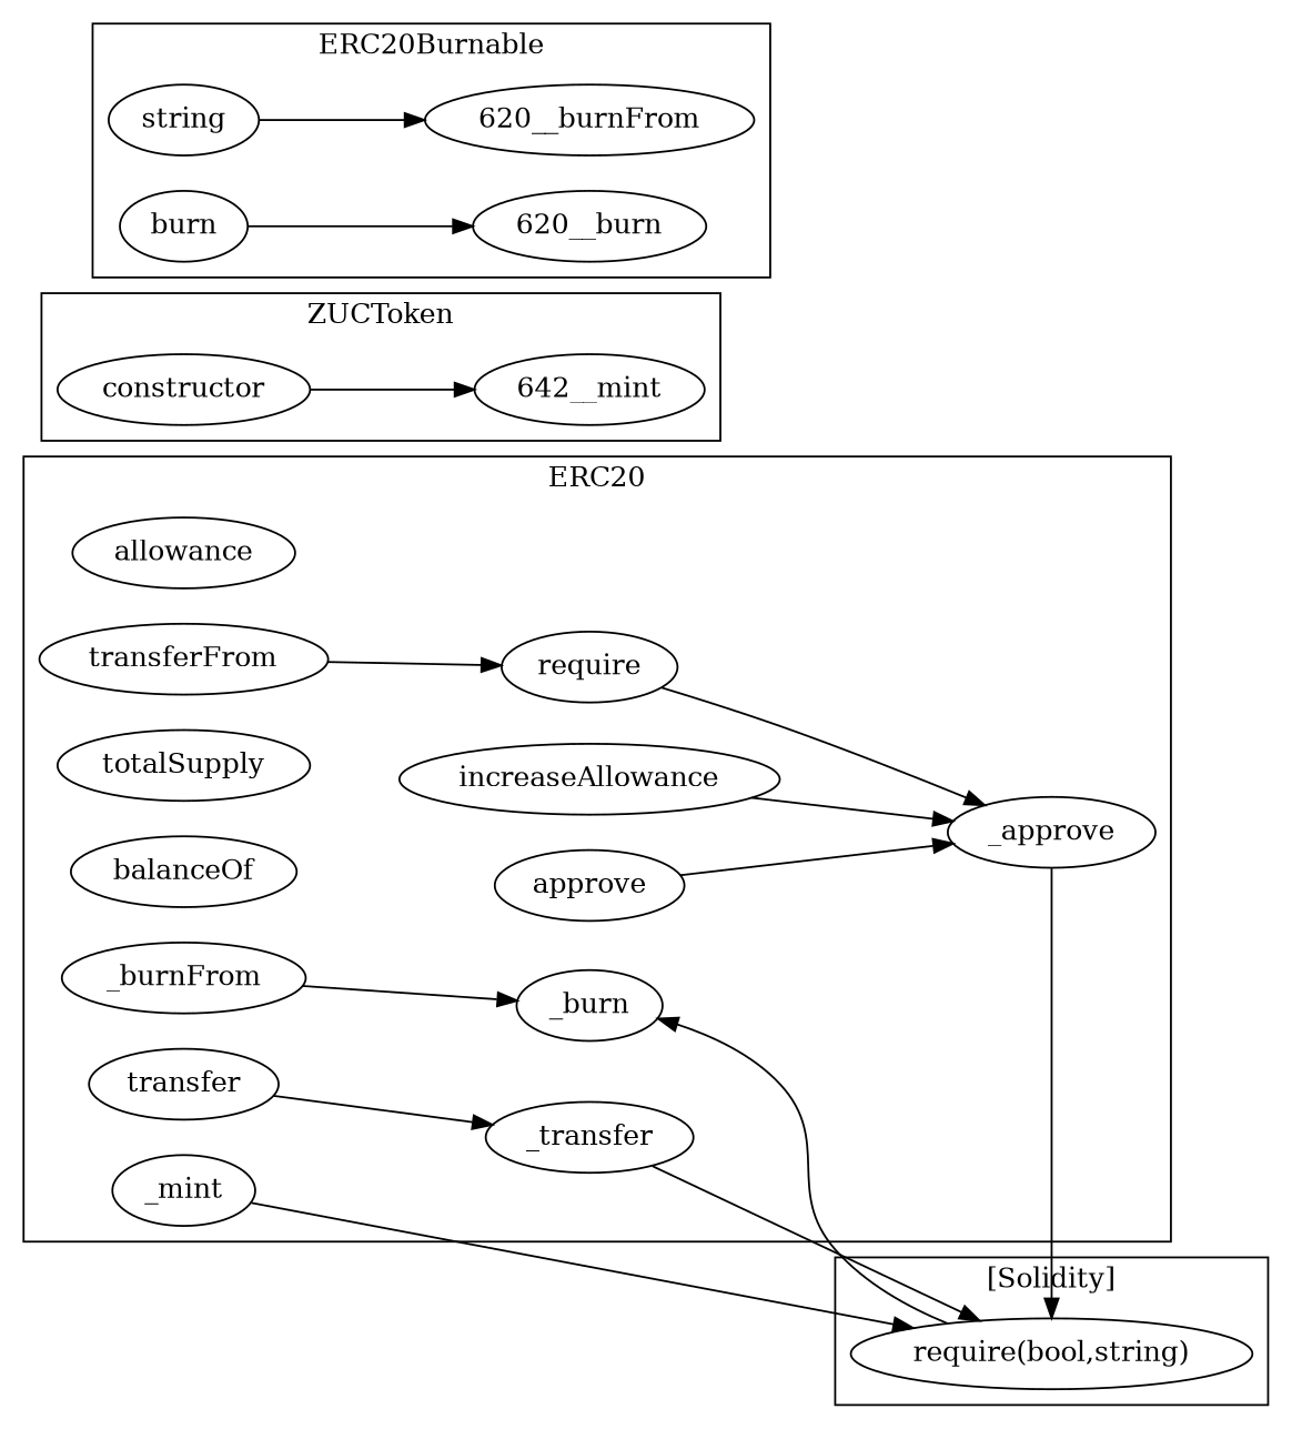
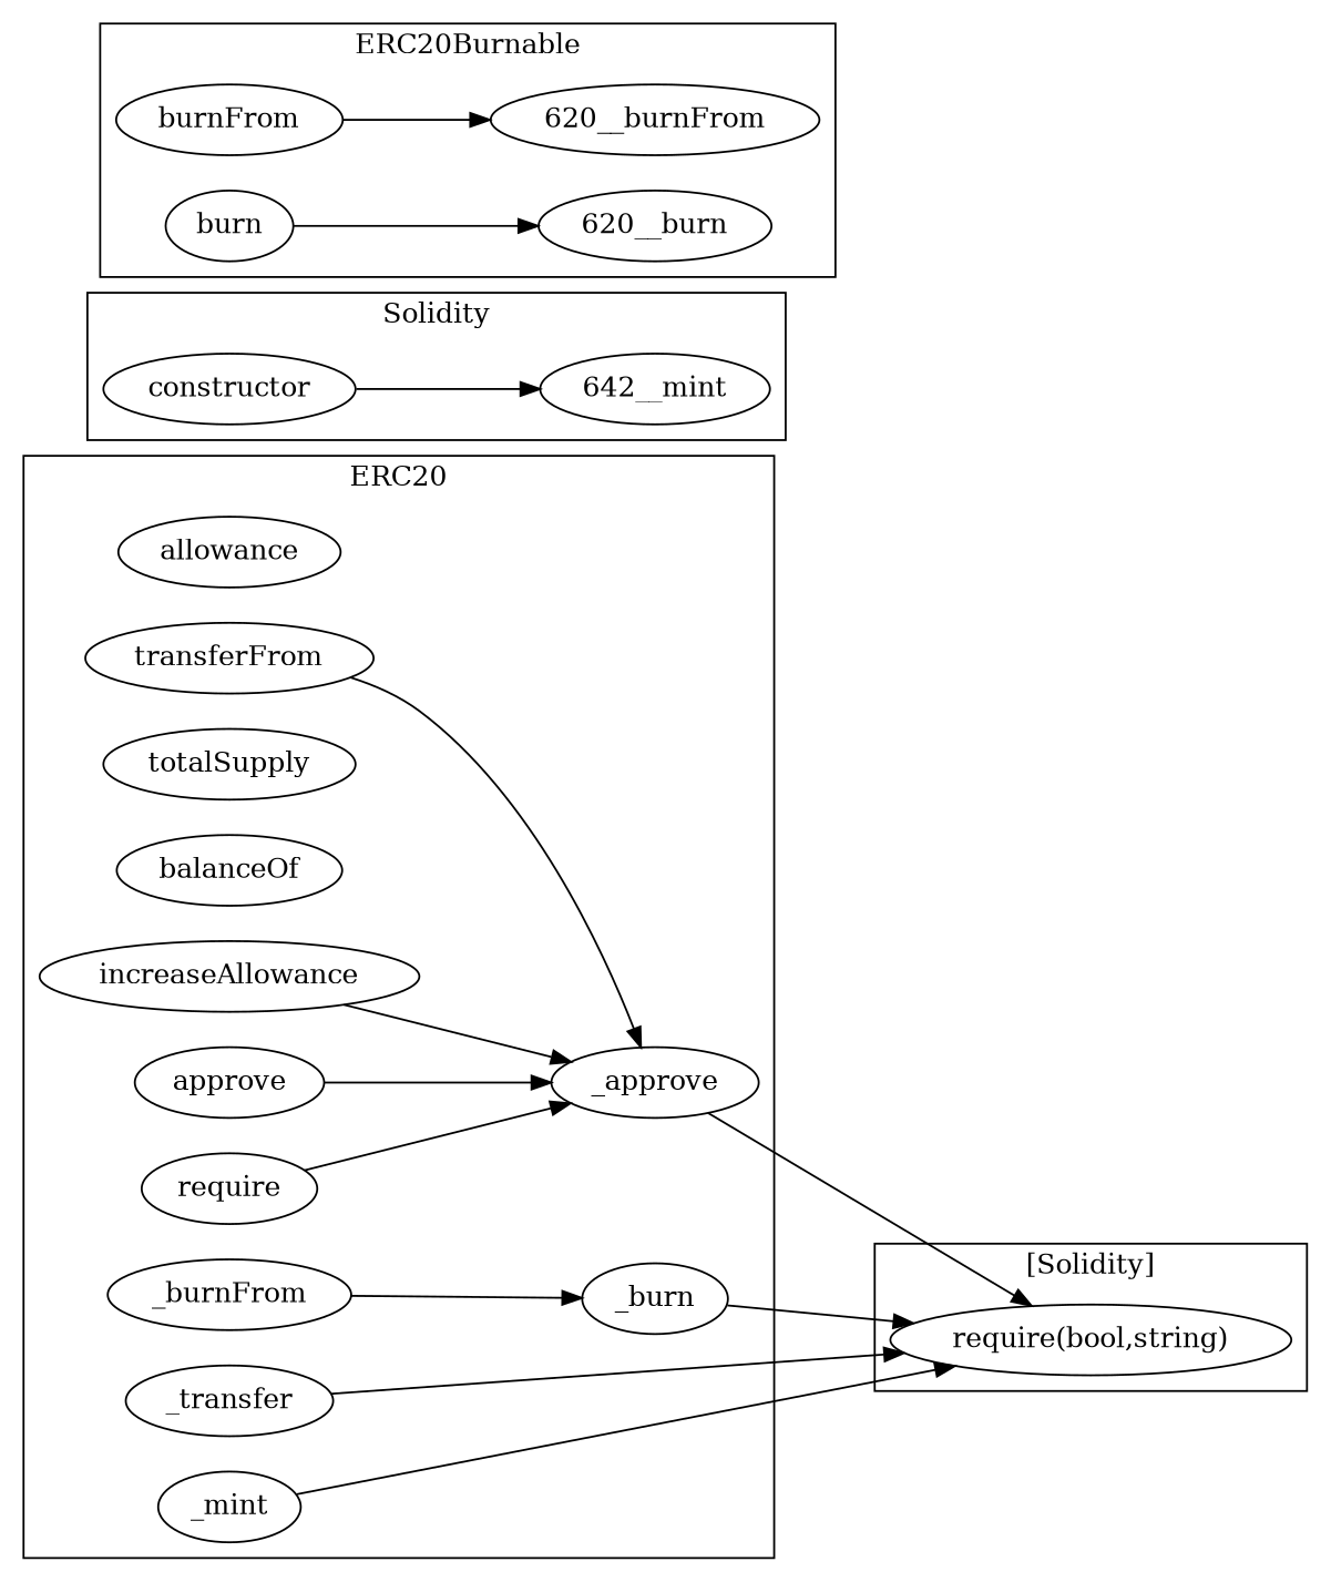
  strict digraph {
    rankdir=LR
    n1 [label=allowance]
    n2 [label=_burn]
    n3 [label=_approve]
-   n4 [label=transfer]
    n5 [label=_transfer]
    n6 [label=totalSupply]
    n7 [label=balanceOf]
    n8 [label=approve]
    n9 [label=require]
    n10 [label=_mint]
    n11 [label=_burnFrom]
    n12 [label=transferFrom]
    n13 [label=increaseAllowance]
    n14 [label=constructor]
    "642__mint"
-   n16 [label=string]
+   n16 [label=burnFrom]
    "620__burnFrom"
    n18 [label=burn]
    "620__burn"
    "require(bool,string)"
    subgraph cluster_1 {
      label=ERC20
      n1
      n2
      n3
-     n4
      n5
      n6
      n7
      n8
      n9
      n10
      n11
      n12
      n13
    }
    subgraph cluster_2 {
-     label=ZUCToken
+     label=Solidity
      n14
      "642__mint"
    }
    subgraph cluster_3 {
      label=ERC20Burnable
      n16
      "620__burnFrom"
      n18
      "620__burn"
    }
    subgraph cluster_4 {
      label="[Solidity]"
      "require(bool,string)"
    }
-   "require(bool,string)" -> n2
+   n2 -> "require(bool,string)"
    n3 -> "require(bool,string)"
-   n4 -> n5
    n5 -> "require(bool,string)"
    n8 -> n3
    n9 -> n3
    n10 -> "require(bool,string)"
    n11 -> n2
-   n12 -> n9
+   n12 -> n3
    n13 -> n3
    n14 -> "642__mint"
    n16 -> "620__burnFrom"
    n18 -> "620__burn"
  }
